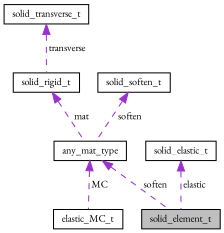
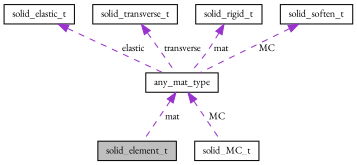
  digraph {
    fontname="EB Garamond"
    node [color=black fillcolor=white fontname="EB Garamond" fontsize=10 shape=record style=filled]
    edge [color=darkorchid3 dir=back fontname="EB Garamond" fontsize=10 labelfontname=Helvetica labelfontsize=10 style=dashed]
    n1 [fillcolor=grey75 fontcolor=black height=0.2 label=solid_element_t width=0.4]
    n2 [height=0.2 label=any_mat_type width=0.4]
-   n3 [height=0.2 label=elastic_MC_t width=0.4]
+   n3 [height=0.2 label=solid_MC_t width=0.4]
    n4 [height=0.2 label=solid_elastic_t width=0.4]
    n5 [height=0.2 label=solid_transverse_t width=0.4]
    n6 [height=0.2 label=solid_rigid_t width=0.4]
    n7 [height=0.2 label=solid_soften_t width=0.4]
-   n2 -> n1 [label=" soften"]
+   n2 -> n1 [label=" mat"]
    n2 -> n3 [label=" MC"]
-   n4 -> n1 [label=" elastic"]
-   n5 -> n6 [label=" transverse"]
+   n4 -> n2 [label=" elastic"]
+   n5 -> n2 [label=" transverse"]
    n6 -> n2 [label=" mat"]
-   n7 -> n2 [label=" soften"]
+   n7 -> n2 [label=" MC"]
  }
